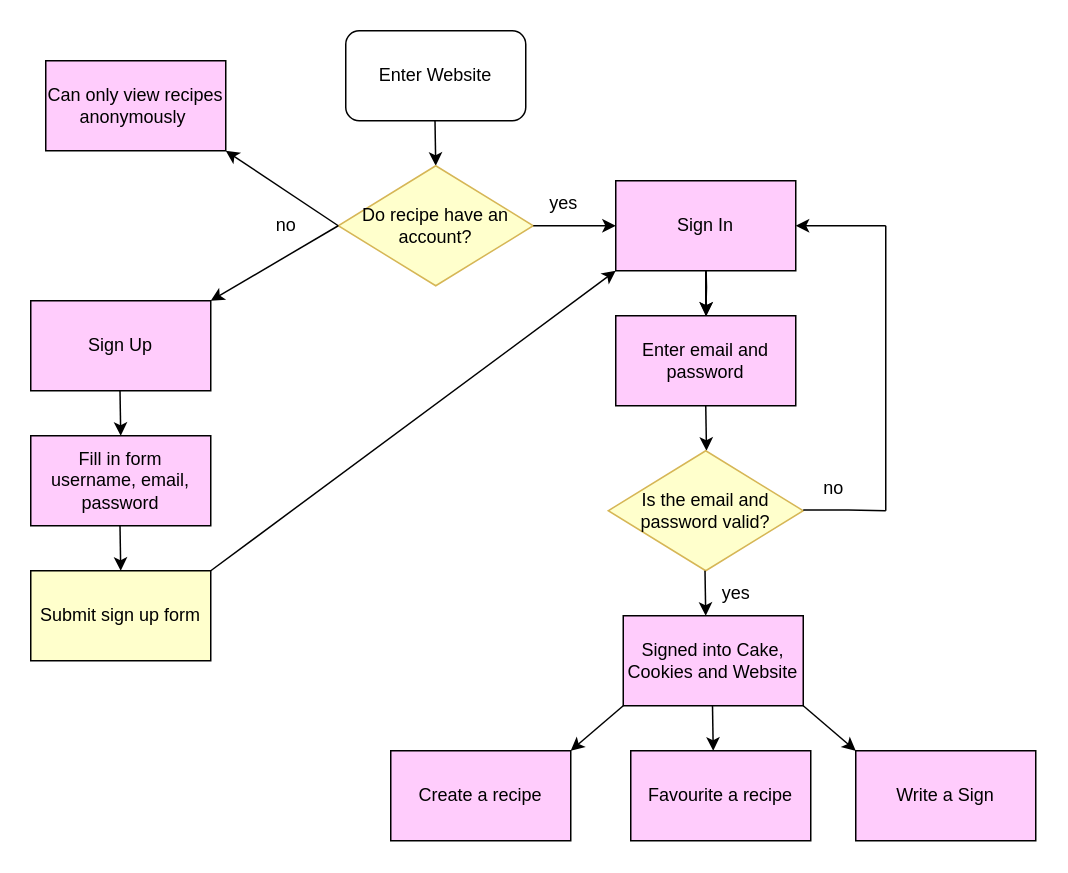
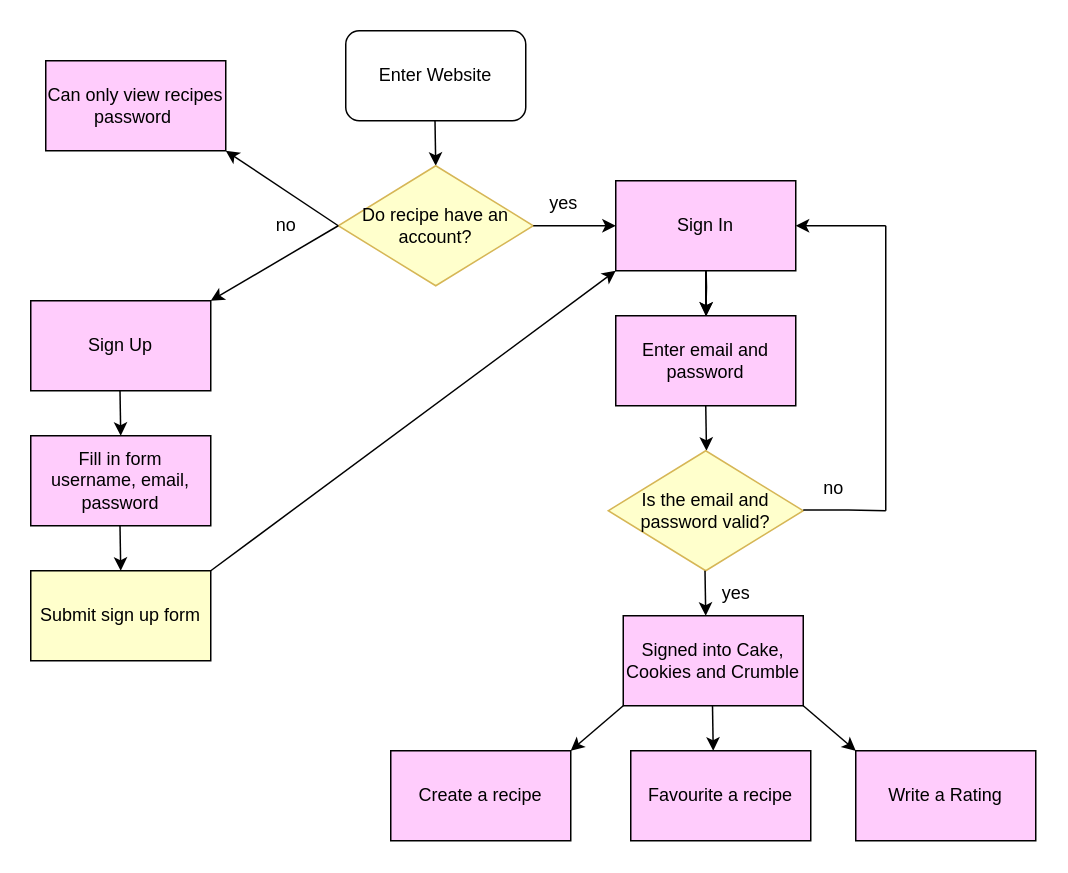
  <mxCell id="0" />
  <mxCell id="1" parent="0" />
  <mxCell id="2" value="Enter Website" style="rounded=1;whiteSpace=wrap;html=1;" parent="1" vertex="1"><mxGeometry x="230" y="20" width="120" height="60" as="geometry" /></mxCell>
  <mxCell id="3" value="" style="endArrow=classic;html=1;rounded=0;" parent="1" edge="1"><mxGeometry width="50" height="50" relative="1" as="geometry"><mxPoint x="289.5" y="80" as="sourcePoint" /><mxPoint x="290" y="110" as="targetPoint" /></mxGeometry></mxCell>
  <mxCell id="4" value="Do recipe have an account?" style="rhombus;whiteSpace=wrap;html=1;fillColor=#FFFFCC;strokeColor=#d6b656;" parent="1" vertex="1"><mxGeometry x="225" y="110" width="130" height="80" as="geometry" /></mxCell>
  <mxCell id="5" value="no" style="text;html=1;align=center;verticalAlign=middle;resizable=0;points=[];autosize=1;strokeColor=none;fillColor=none;" parent="1" vertex="1"><mxGeometry x="170" y="135" width="40" height="30" as="geometry" /></mxCell>
  <mxCell id="6" value="" style="endArrow=classic;html=1;rounded=0;entryX=0;entryY=0.5;entryDx=0;entryDy=0;" parent="1" target="16" edge="1"><mxGeometry width="50" height="50" relative="1" as="geometry"><mxPoint x="355" y="150" as="sourcePoint" /><mxPoint x="405" y="150" as="targetPoint" /><Array as="points"><mxPoint x="375" y="150" /></Array></mxGeometry></mxCell>
  <mxCell id="7" value="" style="edgeStyle=orthogonalEdgeStyle;rounded=0;orthogonalLoop=1;jettySize=auto;html=1;endArrow=none;" parent="1" source="16" target="21" edge="1"><mxGeometry relative="1" as="geometry" /></mxCell>
  <mxCell id="8" value="" style="edgeStyle=orthogonalEdgeStyle;rounded=0;orthogonalLoop=1;jettySize=auto;html=1;" parent="1" target="21" edge="1"><mxGeometry relative="1" as="geometry"><mxPoint x="470" y="170" as="sourcePoint" /></mxGeometry></mxCell>
  <mxCell id="9" value="yes" style="text;html=1;align=center;verticalAlign=middle;resizable=0;points=[];autosize=1;strokeColor=none;fillColor=none;" parent="1" vertex="1"><mxGeometry x="355" y="120" width="40" height="30" as="geometry" /></mxCell>
- <mxCell id="10" value="Can only view recipes anonymously&amp;nbsp;" style="rounded=0;whiteSpace=wrap;html=1;fillColor=#FFCCFC;" parent="1" vertex="1"><mxGeometry x="30" y="40" width="120" height="60" as="geometry" /></mxCell>
+ <mxCell id="10" value="Can only view recipes password&amp;nbsp;" style="rounded=0;whiteSpace=wrap;html=1;fillColor=#FFCCFC;" parent="1" vertex="1"><mxGeometry x="30" y="40" width="120" height="60" as="geometry" /></mxCell>
  <mxCell id="11" value="" style="endArrow=classic;html=1;rounded=0;" parent="1" edge="1"><mxGeometry width="50" height="50" relative="1" as="geometry"><mxPoint x="225" y="150" as="sourcePoint" /><mxPoint x="150" y="100" as="targetPoint" /></mxGeometry></mxCell>
  <mxCell id="12" value="" style="endArrow=classic;html=1;rounded=0;entryX=1;entryY=0;entryDx=0;entryDy=0;" parent="1" target="13" edge="1"><mxGeometry width="50" height="50" relative="1" as="geometry"><mxPoint x="225" y="150" as="sourcePoint" /><mxPoint x="145" y="200" as="targetPoint" /></mxGeometry></mxCell>
  <mxCell id="13" value="Sign Up" style="rounded=0;whiteSpace=wrap;html=1;fillColor=#FFCCFC;" parent="1" vertex="1"><mxGeometry x="20" y="200" width="120" height="60" as="geometry" /></mxCell>
  <mxCell id="14" value="" style="endArrow=classic;html=1;rounded=0;" parent="1" edge="1"><mxGeometry width="50" height="50" relative="1" as="geometry"><mxPoint x="79.5" y="260" as="sourcePoint" /><mxPoint x="80" y="290" as="targetPoint" /></mxGeometry></mxCell>
  <mxCell id="15" value="Fill in form&lt;br&gt;username, email, password" style="rounded=0;whiteSpace=wrap;html=1;fillColor=#FFCCFC;" parent="1" vertex="1"><mxGeometry x="20" y="290" width="120" height="60" as="geometry" /></mxCell>
  <mxCell id="16" value="Sign In" style="rounded=0;whiteSpace=wrap;html=1;fillColor=#FFCCFC;" parent="1" vertex="1"><mxGeometry x="410" y="120" width="120" height="60" as="geometry" /></mxCell>
  <mxCell id="17" value="Submit sign up form" style="rounded=0;whiteSpace=wrap;html=1;fillColor=#ffffcc;" parent="1" vertex="1"><mxGeometry x="20" y="380" width="120" height="60" as="geometry" /></mxCell>
  <mxCell id="18" value="" style="endArrow=classic;html=1;rounded=0;" parent="1" edge="1"><mxGeometry width="50" height="50" relative="1" as="geometry"><mxPoint x="79.5" y="350" as="sourcePoint" /><mxPoint x="80" y="380" as="targetPoint" /></mxGeometry></mxCell>
  <mxCell id="19" value="" style="endArrow=classic;html=1;rounded=0;entryX=0;entryY=1;entryDx=0;entryDy=0;" parent="1" target="16" edge="1"><mxGeometry width="50" height="50" relative="1" as="geometry"><mxPoint x="140" y="380" as="sourcePoint" /><mxPoint x="190" y="330" as="targetPoint" /></mxGeometry></mxCell>
  <mxCell id="20" value="" style="endArrow=classic;html=1;rounded=0;" parent="1" edge="1"><mxGeometry width="50" height="50" relative="1" as="geometry"><mxPoint x="470" y="180" as="sourcePoint" /><mxPoint x="470.5" y="210" as="targetPoint" /></mxGeometry></mxCell>
  <mxCell id="21" value="Enter email and password" style="rounded=0;whiteSpace=wrap;html=1;fillColor=#FFCCFC;" parent="1" vertex="1"><mxGeometry x="410" y="210" width="120" height="60" as="geometry" /></mxCell>
  <mxCell id="22" value="" style="endArrow=classic;html=1;rounded=0;" parent="1" edge="1"><mxGeometry width="50" height="50" relative="1" as="geometry"><mxPoint x="470" y="270" as="sourcePoint" /><mxPoint x="470.5" y="300" as="targetPoint" /></mxGeometry></mxCell>
  <mxCell id="23" value="Is the email and password valid?" style="rhombus;whiteSpace=wrap;html=1;fillColor=#FFFFCC;strokeColor=#d6b656;" parent="1" vertex="1"><mxGeometry x="405" y="300" width="130" height="80" as="geometry" /></mxCell>
  <mxCell id="24" value="" style="endArrow=classic;html=1;rounded=0;entryX=1;entryY=0.5;entryDx=0;entryDy=0;" parent="1" target="16" edge="1"><mxGeometry width="50" height="50" relative="1" as="geometry"><mxPoint x="590" y="150" as="sourcePoint" /><mxPoint x="645" y="150" as="targetPoint" /><Array as="points" /></mxGeometry></mxCell>
  <mxCell id="25" value="" style="endArrow=none;html=1;rounded=0;" parent="1" edge="1"><mxGeometry width="50" height="50" relative="1" as="geometry"><mxPoint x="590" y="340" as="sourcePoint" /><mxPoint x="590" y="150" as="targetPoint" /></mxGeometry></mxCell>
  <mxCell id="26" value="" style="endArrow=none;html=1;rounded=0;" parent="1" edge="1"><mxGeometry width="50" height="50" relative="1" as="geometry"><mxPoint x="535" y="339.5" as="sourcePoint" /><mxPoint x="590" y="340" as="targetPoint" /><Array as="points"><mxPoint x="565" y="339.5" /></Array></mxGeometry></mxCell>
  <mxCell id="27" value="no" style="text;html=1;align=center;verticalAlign=middle;resizable=0;points=[];autosize=1;strokeColor=none;fillColor=none;" parent="1" vertex="1"><mxGeometry x="535" y="310" width="40" height="30" as="geometry" /></mxCell>
  <mxCell id="28" value="" style="endArrow=classic;html=1;rounded=0;" parent="1" edge="1"><mxGeometry width="50" height="50" relative="1" as="geometry"><mxPoint x="469.5" y="380" as="sourcePoint" /><mxPoint x="470" y="410" as="targetPoint" /></mxGeometry></mxCell>
- <mxCell id="29" value="Signed into Cake, Cookies and Website" style="rounded=0;whiteSpace=wrap;html=1;fillColor=#FFCCFC;" parent="1" vertex="1"><mxGeometry x="415" y="410" width="120" height="60" as="geometry" /></mxCell>
+ <mxCell id="29" value="Signed into Cake, Cookies and Crumble" style="rounded=0;whiteSpace=wrap;html=1;fillColor=#FFCCFC;" parent="1" vertex="1"><mxGeometry x="415" y="410" width="120" height="60" as="geometry" /></mxCell>
  <mxCell id="30" value="" style="endArrow=classic;html=1;rounded=0;" parent="1" edge="1"><mxGeometry width="50" height="50" relative="1" as="geometry"><mxPoint x="415" y="470" as="sourcePoint" /><mxPoint x="380" y="500" as="targetPoint" /></mxGeometry></mxCell>
  <mxCell id="31" value="yes" style="text;html=1;align=center;verticalAlign=middle;resizable=0;points=[];autosize=1;strokeColor=none;fillColor=none;" parent="1" vertex="1"><mxGeometry x="470" y="380" width="40" height="30" as="geometry" /></mxCell>
  <mxCell id="32" value="" style="endArrow=classic;html=1;rounded=0;entryX=0;entryY=0;entryDx=0;entryDy=0;" parent="1" target="34" edge="1"><mxGeometry width="50" height="50" relative="1" as="geometry"><mxPoint x="535" y="470" as="sourcePoint" /><mxPoint x="565" y="500" as="targetPoint" /></mxGeometry></mxCell>
  <mxCell id="33" value="Create a recipe" style="rounded=0;whiteSpace=wrap;html=1;fillColor=#FFCCFC;" parent="1" vertex="1"><mxGeometry x="260" y="500" width="120" height="60" as="geometry" /></mxCell>
- <mxCell id="34" value="Write a Sign" style="rounded=0;whiteSpace=wrap;html=1;fillColor=#FFCCFC;" parent="1" vertex="1"><mxGeometry x="570" y="500" width="120" height="60" as="geometry" /></mxCell>
+ <mxCell id="34" value="Write a Rating" style="rounded=0;whiteSpace=wrap;html=1;fillColor=#FFCCFC;" parent="1" vertex="1"><mxGeometry x="570" y="500" width="120" height="60" as="geometry" /></mxCell>
  <mxCell id="35" value="" style="endArrow=classic;html=1;rounded=0;" parent="1" edge="1"><mxGeometry width="50" height="50" relative="1" as="geometry"><mxPoint x="474.5" y="470" as="sourcePoint" /><mxPoint x="475" y="500" as="targetPoint" /></mxGeometry></mxCell>
  <mxCell id="36" value="Favourite a recipe" style="rounded=0;whiteSpace=wrap;html=1;fillColor=#FFCCFC;" parent="1" vertex="1"><mxGeometry x="420" y="500" width="120" height="60" as="geometry" /></mxCell>
